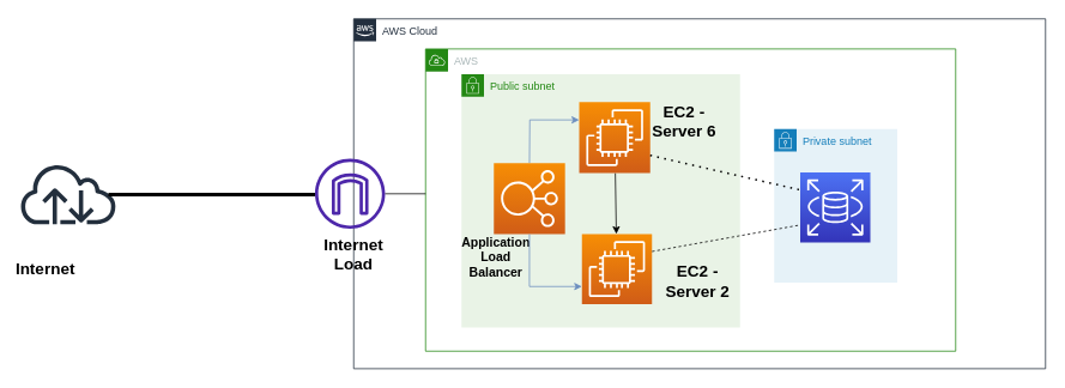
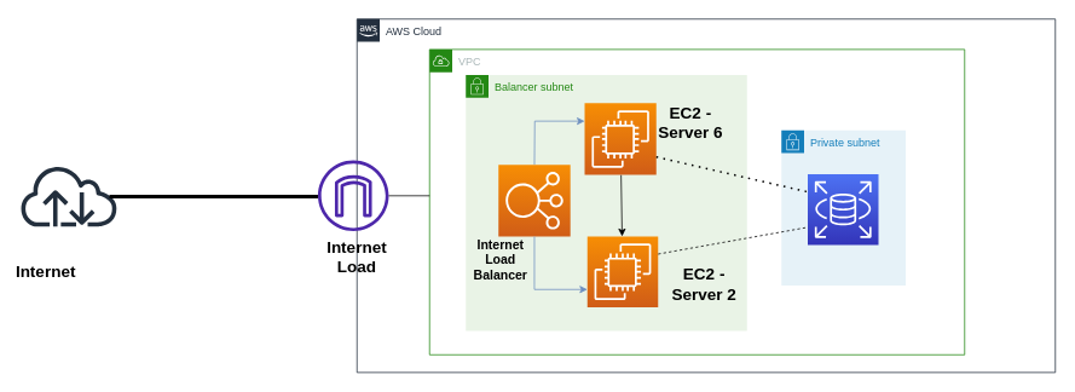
  <mxCell id="0" />
  <mxCell id="1" parent="0" />
  <mxCell id="2" value="AWS Cloud" style="points=[[0,0],[0.25,0],[0.5,0],[0.75,0],[1,0],[1,0.25],[1,0.5],[1,0.75],[1,1],[0.75,1],[0.5,1],[0.25,1],[0,1],[0,0.75],[0,0.5],[0,0.25]];outlineConnect=0;gradientColor=none;html=1;whiteSpace=wrap;fontSize=12;fontStyle=0;shape=mxgraph.aws4.group;grIcon=mxgraph.aws4.group_aws_cloud_alt;strokeColor=#232F3E;fillColor=none;verticalAlign=top;align=left;spacingLeft=30;fontColor=#232F3E;dashed=0;labelBackgroundColor=#ffffff;container=1;pointerEvents=0;collapsible=0;recursiveResize=0;" parent="1" vertex="1"><mxGeometry x="393" y="20.5" width="770" height="389.5" as="geometry" /></mxCell>
  <mxCell id="3" value="" style="sketch=0;outlineConnect=0;fontColor=#232F3E;gradientColor=none;fillColor=#4D27AA;strokeColor=none;dashed=0;verticalLabelPosition=bottom;verticalAlign=top;align=center;html=1;fontSize=12;fontStyle=0;aspect=fixed;pointerEvents=1;shape=mxgraph.aws4.internet_gateway;" vertex="1" parent="2"><mxGeometry x="-43" y="155.75" width="78" height="78" as="geometry" /></mxCell>
- <mxCell id="4" value="AWS" style="points=[[0,0],[0.25,0],[0.5,0],[0.75,0],[1,0],[1,0.25],[1,0.5],[1,0.75],[1,1],[0.75,1],[0.5,1],[0.25,1],[0,1],[0,0.75],[0,0.5],[0,0.25]];outlineConnect=0;gradientColor=none;html=1;whiteSpace=wrap;fontSize=12;fontStyle=0;container=1;pointerEvents=0;collapsible=0;recursiveResize=0;shape=mxgraph.aws4.group;grIcon=mxgraph.aws4.group_vpc;strokeColor=#248814;fillColor=none;verticalAlign=top;align=left;spacingLeft=30;fontColor=#AAB7B8;dashed=0;" vertex="1" parent="2"><mxGeometry x="80" y="33.5" width="590" height="336.5" as="geometry" /></mxCell>
+ <mxCell id="4" value="VPC" style="points=[[0,0],[0.25,0],[0.5,0],[0.75,0],[1,0],[1,0.25],[1,0.5],[1,0.75],[1,1],[0.75,1],[0.5,1],[0.25,1],[0,1],[0,0.75],[0,0.5],[0,0.25]];outlineConnect=0;gradientColor=none;html=1;whiteSpace=wrap;fontSize=12;fontStyle=0;container=1;pointerEvents=0;collapsible=0;recursiveResize=0;shape=mxgraph.aws4.group;grIcon=mxgraph.aws4.group_vpc;strokeColor=#248814;fillColor=none;verticalAlign=top;align=left;spacingLeft=30;fontColor=#AAB7B8;dashed=0;" vertex="1" parent="2"><mxGeometry x="80" y="33.5" width="590" height="336.5" as="geometry" /></mxCell>
  <mxCell id="5" style="edgeStyle=none;rounded=0;orthogonalLoop=1;jettySize=auto;html=1;exitX=0.5;exitY=0;exitDx=0;exitDy=0;" edge="1" parent="4" source="6" target="6"><mxGeometry relative="1" as="geometry" /></mxCell>
  <mxCell id="6" value="Private subnet" style="points=[[0,0],[0.25,0],[0.5,0],[0.75,0],[1,0],[1,0.25],[1,0.5],[1,0.75],[1,1],[0.75,1],[0.5,1],[0.25,1],[0,1],[0,0.75],[0,0.5],[0,0.25]];outlineConnect=0;gradientColor=none;html=1;whiteSpace=wrap;fontSize=12;fontStyle=0;container=1;pointerEvents=0;collapsible=0;recursiveResize=0;shape=mxgraph.aws4.group;grIcon=mxgraph.aws4.group_security_group;grStroke=0;strokeColor=#147EBA;fillColor=#E6F2F8;verticalAlign=top;align=left;spacingLeft=30;fontColor=#147EBA;dashed=0;" vertex="1" parent="4"><mxGeometry x="388" y="89.25" width="137" height="170.75" as="geometry" /></mxCell>
  <mxCell id="7" value="" style="sketch=0;points=[[0,0,0],[0.25,0,0],[0.5,0,0],[0.75,0,0],[1,0,0],[0,1,0],[0.25,1,0],[0.5,1,0],[0.75,1,0],[1,1,0],[0,0.25,0],[0,0.5,0],[0,0.75,0],[1,0.25,0],[1,0.5,0],[1,0.75,0]];outlineConnect=0;fontColor=#232F3E;gradientColor=#4D72F3;gradientDirection=north;fillColor=#3334B9;strokeColor=#ffffff;dashed=0;verticalLabelPosition=bottom;verticalAlign=top;align=center;html=1;fontSize=12;fontStyle=0;aspect=fixed;shape=mxgraph.aws4.resourceIcon;resIcon=mxgraph.aws4.rds;" vertex="1" parent="6"><mxGeometry x="29" y="48.25" width="78" height="78" as="geometry" /></mxCell>
- <mxCell id="8" value="Public subnet" style="points=[[0,0],[0.25,0],[0.5,0],[0.75,0],[1,0],[1,0.25],[1,0.5],[1,0.75],[1,1],[0.75,1],[0.5,1],[0.25,1],[0,1],[0,0.75],[0,0.5],[0,0.25]];outlineConnect=0;gradientColor=none;html=1;whiteSpace=wrap;fontSize=12;fontStyle=0;container=1;pointerEvents=0;collapsible=0;recursiveResize=0;shape=mxgraph.aws4.group;grIcon=mxgraph.aws4.group_security_group;grStroke=0;strokeColor=#248814;fillColor=#E9F3E6;verticalAlign=top;align=left;spacingLeft=30;fontColor=#248814;dashed=0;" vertex="1" parent="4"><mxGeometry x="40" y="28" width="310" height="282" as="geometry" /></mxCell>
+ <mxCell id="8" value="Balancer subnet" style="points=[[0,0],[0.25,0],[0.5,0],[0.75,0],[1,0],[1,0.25],[1,0.5],[1,0.75],[1,1],[0.75,1],[0.5,1],[0.25,1],[0,1],[0,0.75],[0,0.5],[0,0.25]];outlineConnect=0;gradientColor=none;html=1;whiteSpace=wrap;fontSize=12;fontStyle=0;container=1;pointerEvents=0;collapsible=0;recursiveResize=0;shape=mxgraph.aws4.group;grIcon=mxgraph.aws4.group_security_group;grStroke=0;strokeColor=#248814;fillColor=#E9F3E6;verticalAlign=top;align=left;spacingLeft=30;fontColor=#248814;dashed=0;" vertex="1" parent="4"><mxGeometry x="40" y="28" width="310" height="282" as="geometry" /></mxCell>
  <mxCell id="9" value="" style="edgeStyle=none;rounded=0;orthogonalLoop=1;jettySize=auto;html=1;" edge="1" parent="8" source="10" target="11"><mxGeometry relative="1" as="geometry" /></mxCell>
  <mxCell id="10" value="" style="sketch=0;points=[[0,0,0],[0.25,0,0],[0.5,0,0],[0.75,0,0],[1,0,0],[0,1,0],[0.25,1,0],[0.5,1,0],[0.75,1,0],[1,1,0],[0,0.25,0],[0,0.5,0],[0,0.75,0],[1,0.25,0],[1,0.5,0],[1,0.75,0]];outlineConnect=0;fontColor=#232F3E;gradientColor=#F78E04;gradientDirection=north;fillColor=#D05C17;strokeColor=#ffffff;dashed=0;verticalLabelPosition=bottom;verticalAlign=top;align=center;html=1;fontSize=12;fontStyle=0;aspect=fixed;shape=mxgraph.aws4.resourceIcon;resIcon=mxgraph.aws4.ec2;" vertex="1" parent="8"><mxGeometry x="131" y="31.25" width="79" height="79" as="geometry" /></mxCell>
  <mxCell id="11" value="" style="sketch=0;points=[[0,0,0],[0.25,0,0],[0.5,0,0],[0.75,0,0],[1,0,0],[0,1,0],[0.25,1,0],[0.5,1,0],[0.75,1,0],[1,1,0],[0,0.25,0],[0,0.5,0],[0,0.75,0],[1,0.25,0],[1,0.5,0],[1,0.75,0]];outlineConnect=0;fontColor=#232F3E;gradientColor=#F78E04;gradientDirection=north;fillColor=#D05C17;strokeColor=#ffffff;dashed=0;verticalLabelPosition=bottom;verticalAlign=top;align=center;html=1;fontSize=12;fontStyle=0;aspect=fixed;shape=mxgraph.aws4.resourceIcon;resIcon=mxgraph.aws4.ec2;" vertex="1" parent="8"><mxGeometry x="134" y="178" width="78" height="78" as="geometry" /></mxCell>
  <mxCell id="12" value="&lt;font style=&quot;font-size: 18px;&quot;&gt;&lt;b&gt;EC2 - Server 6&lt;/b&gt;&lt;/font&gt;" style="text;strokeColor=none;align=center;fillColor=none;html=1;verticalAlign=middle;whiteSpace=wrap;rounded=0;" vertex="1" parent="8"><mxGeometry x="211" y="38" width="74" height="30" as="geometry" /></mxCell>
  <mxCell id="13" value="&lt;font style=&quot;font-size: 18px;&quot;&gt;&lt;b style=&quot;&quot;&gt;EC2 - Server 2&lt;/b&gt;&lt;/font&gt;" style="text;strokeColor=none;align=center;fillColor=none;html=1;verticalAlign=middle;whiteSpace=wrap;rounded=0;" vertex="1" parent="8"><mxGeometry x="226" y="216" width="74" height="30" as="geometry" /></mxCell>
- <mxCell id="14" value="&lt;font style=&quot;font-size: 14px;&quot;&gt;&lt;b&gt;Application Load Balancer&lt;/b&gt;&lt;/font&gt;" style="text;strokeColor=none;align=center;fillColor=none;html=1;verticalAlign=middle;whiteSpace=wrap;rounded=0;" vertex="1" parent="8"><mxGeometry x="-3" y="189" width="83" height="30" as="geometry" /></mxCell>
+ <mxCell id="14" value="&lt;font style=&quot;font-size: 14px;&quot;&gt;&lt;b&gt;Internet Load Balancer&lt;/b&gt;&lt;/font&gt;" style="text;strokeColor=none;align=center;fillColor=none;html=1;verticalAlign=middle;whiteSpace=wrap;rounded=0;" vertex="1" parent="8"><mxGeometry x="-3" y="189" width="83" height="30" as="geometry" /></mxCell>
  <mxCell id="15" value="" style="endArrow=none;dashed=1;html=1;dashPattern=1 3;strokeWidth=2;rounded=0;entryX=0;entryY=0.25;entryDx=0;entryDy=0;exitX=1;exitY=0.75;exitDx=0;exitDy=0;exitPerimeter=0;entryPerimeter=0;" edge="1" parent="4" source="10" target="7"><mxGeometry width="50" height="50" relative="1" as="geometry"><mxPoint x="218" y="126" as="sourcePoint" /><mxPoint x="268" y="76" as="targetPoint" /></mxGeometry></mxCell>
  <mxCell id="16" value="" style="endArrow=none;dashed=1;html=1;rounded=0;entryX=0;entryY=0.75;entryDx=0;entryDy=0;entryPerimeter=0;exitX=1;exitY=0.25;exitDx=0;exitDy=0;exitPerimeter=0;" edge="1" parent="4" source="11" target="7"><mxGeometry width="50" height="50" relative="1" as="geometry"><mxPoint x="218" y="246" as="sourcePoint" /><mxPoint x="258" y="196" as="targetPoint" /></mxGeometry></mxCell>
  <mxCell id="17" style="edgeStyle=none;rounded=0;orthogonalLoop=1;jettySize=auto;html=1;exitX=0.5;exitY=0;exitDx=0;exitDy=0;exitPerimeter=0;entryX=0;entryY=0.25;entryDx=0;entryDy=0;entryPerimeter=0;fillColor=#dae8fc;strokeColor=#6c8ebf;" edge="1" parent="4" source="18" target="10"><mxGeometry relative="1" as="geometry"><Array as="points"><mxPoint x="116" y="79" /></Array></mxGeometry></mxCell>
  <mxCell id="18" value="" style="sketch=0;points=[[0,0,0],[0.25,0,0],[0.5,0,0],[0.75,0,0],[1,0,0],[0,1,0],[0.25,1,0],[0.5,1,0],[0.75,1,0],[1,1,0],[0,0.25,0],[0,0.5,0],[0,0.75,0],[1,0.25,0],[1,0.5,0],[1,0.75,0]];outlineConnect=0;fontColor=#232F3E;gradientColor=#F78E04;gradientDirection=north;fillColor=#D05C17;strokeColor=#ffffff;dashed=0;verticalLabelPosition=bottom;verticalAlign=top;align=center;html=1;fontSize=12;fontStyle=0;aspect=fixed;shape=mxgraph.aws4.resourceIcon;resIcon=mxgraph.aws4.elastic_load_balancing;" vertex="1" parent="4"><mxGeometry x="76" y="127" width="79.25" height="79.25" as="geometry" /></mxCell>
  <mxCell id="19" style="edgeStyle=orthogonalEdgeStyle;rounded=0;orthogonalLoop=1;jettySize=auto;html=1;exitX=0.5;exitY=1;exitDx=0;exitDy=0;exitPerimeter=0;entryX=0;entryY=0.75;entryDx=0;entryDy=0;entryPerimeter=0;fillColor=#dae8fc;strokeColor=#6c8ebf;" edge="1" parent="4" source="18" target="11"><mxGeometry relative="1" as="geometry" /></mxCell>
  <mxCell id="20" value="" style="line;strokeWidth=1;html=1;" vertex="1" parent="2"><mxGeometry x="35" y="189.75" width="45" height="10" as="geometry" /></mxCell>
  <mxCell id="21" style="edgeStyle=orthogonalEdgeStyle;rounded=0;orthogonalLoop=1;jettySize=auto;html=1;exitX=0.5;exitY=1;exitDx=0;exitDy=0;" edge="1" parent="1" source="2" target="2"><mxGeometry relative="1" as="geometry" /></mxCell>
  <mxCell id="22" value="" style="sketch=0;outlineConnect=0;fontColor=#232F3E;gradientColor=none;fillColor=#232F3D;strokeColor=none;dashed=0;verticalLabelPosition=bottom;verticalAlign=top;align=center;html=1;fontSize=12;fontStyle=0;aspect=fixed;pointerEvents=1;shape=mxgraph.aws4.internet;" vertex="1" parent="1"><mxGeometry x="20" y="181.25" width="110.5" height="68" as="geometry" /></mxCell>
  <mxCell id="23" value="" style="line;strokeWidth=4;html=1;perimeter=backbonePerimeter;points=[];outlineConnect=0;" vertex="1" parent="1"><mxGeometry x="120" y="211" width="230" height="10" as="geometry" /></mxCell>
  <mxCell id="24" value="&lt;b&gt;&lt;font style=&quot;font-size: 18px;&quot;&gt;Internet&lt;/font&gt;&lt;/b&gt;" style="text;strokeColor=none;align=center;fillColor=none;html=1;verticalAlign=middle;whiteSpace=wrap;rounded=0;" vertex="1" parent="1"><mxGeometry x="20" y="284.25" width="60" height="30" as="geometry" /></mxCell>
  <mxCell id="25" value="&lt;font style=&quot;font-size: 18px;&quot;&gt;&lt;b&gt;Internet Load&lt;/b&gt;&lt;/font&gt;" style="text;strokeColor=none;align=center;fillColor=none;html=1;verticalAlign=middle;whiteSpace=wrap;rounded=0;" vertex="1" parent="1"><mxGeometry x="363" y="268" width="60" height="30" as="geometry" /></mxCell>
